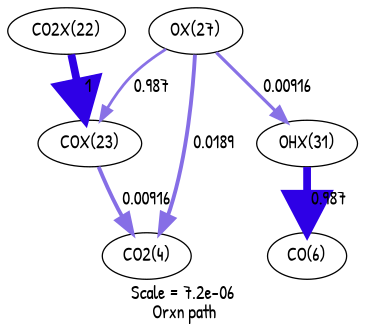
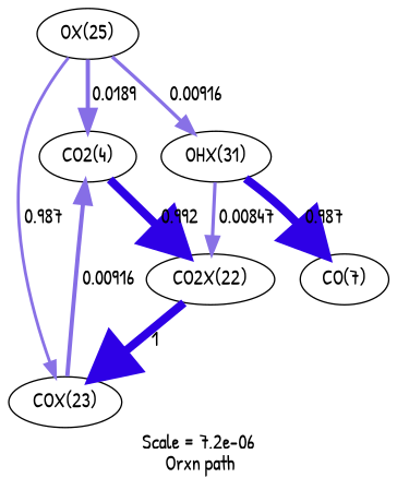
  digraph {
    fontname="Patrick Hand"
    label="Scale = 7.2e-06\l Orxn path"
    node [fontname="Patrick Hand"]
    edge [arrowsize=3 color="0.7, 1.49, 0.9" fontname="Patrick Hand" penwidth=5.99]
    n1 [label="CO2(4)"]
    n2 [label="CO2X(22)"]
    n3 [label="COX(23)"]
-   n4 [label="CO(6)"]
-   n5 [label="OX(27)"]
+   n4 [label="CO(7)"]
+   n5 [label="OX(25)"]
    n6 [label="OHX(31)"]
+   n1 -> n2 [label=" 0.992"]
    n2 -> n3 [color="0.7, 1.5, 0.9" label=" 1" penwidth=6]
    n3 -> n1 [arrowsize=1.5 color="0.7, 0.519, 0.9" label=" 0.00916" penwidth=3]
    n5 -> n1 [arrowsize=1.5 color="0.7, 0.519, 0.9" label=" 0.0189" penwidth=3]
    n5 -> n3 [arrowsize=1.06 color="0.7, 0.506, 0.9" label=" 0.987" penwidth=2.13]
    n5 -> n6 [arrowsize=1.23 color="0.7, 0.509, 0.9" label=" 0.00916" penwidth=2.46]
+   n6 -> n2 [arrowsize=1.2 color="0.7, 0.508, 0.9" label=" 0.00847" penwidth=2.4]
    n6 -> n4 [label=" 0.987"]
  }
